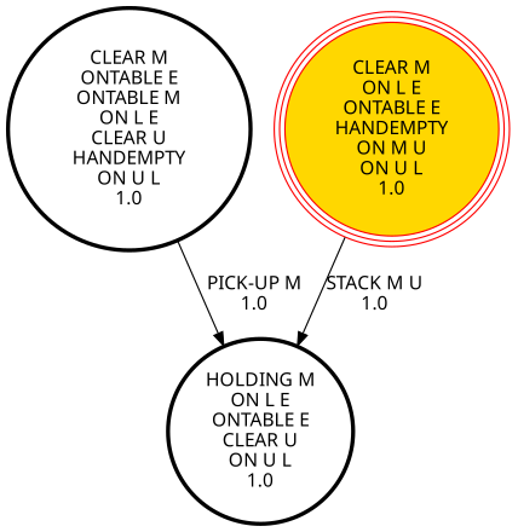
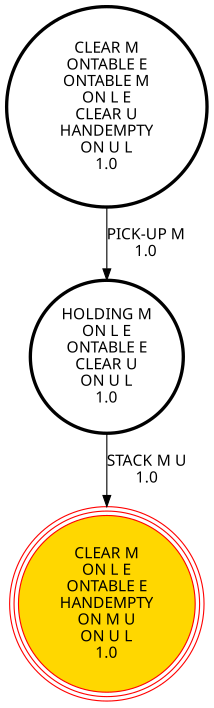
  digraph {
    fontname="Noto Sans"
    node [penwidth=3 shape=circle fontname="Noto Sans"]
    edge [fontname="Noto Sans"]
    "CLEAR M\nONTABLE E\nONTABLE M\nON L E\nCLEAR U\nHANDEMPTY\nON U L\n1.0\n"
    "HOLDING M\nON L E\nONTABLE E\nCLEAR U\nON U L\n1.0\n"
    "CLEAR M\nON L E\nONTABLE E\nHANDEMPTY\nON M U\nON U L\n1.0\n" [color=red fillcolor=gold peripheries=3 style=filled penwidth=""]
    "CLEAR M\nONTABLE E\nONTABLE M\nON L E\nCLEAR U\nHANDEMPTY\nON U L\n1.0\n" -> "HOLDING M\nON L E\nONTABLE E\nCLEAR U\nON U L\n1.0\n" [label="PICK-UP M\n1.0\n"]
-   "CLEAR M\nON L E\nONTABLE E\nHANDEMPTY\nON M U\nON U L\n1.0\n" -> "HOLDING M\nON L E\nONTABLE E\nCLEAR U\nON U L\n1.0\n" [label="STACK M U\n1.0\n"]
+   "HOLDING M\nON L E\nONTABLE E\nCLEAR U\nON U L\n1.0\n" -> "CLEAR M\nON L E\nONTABLE E\nHANDEMPTY\nON M U\nON U L\n1.0\n" [label="STACK M U\n1.0\n"]
  }
